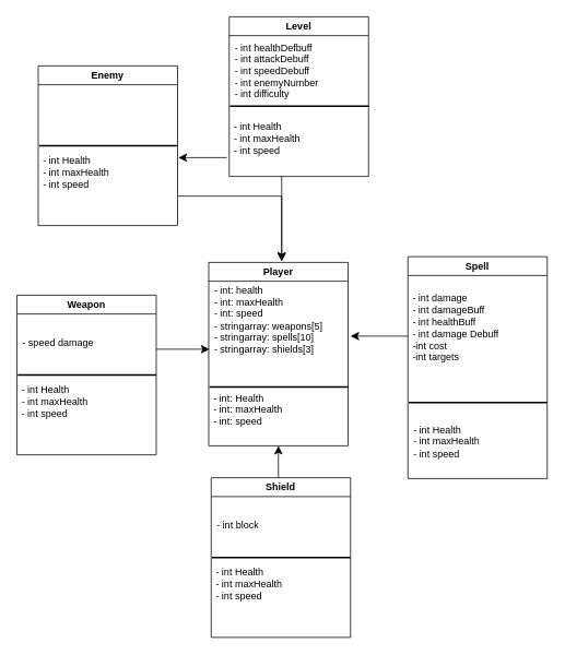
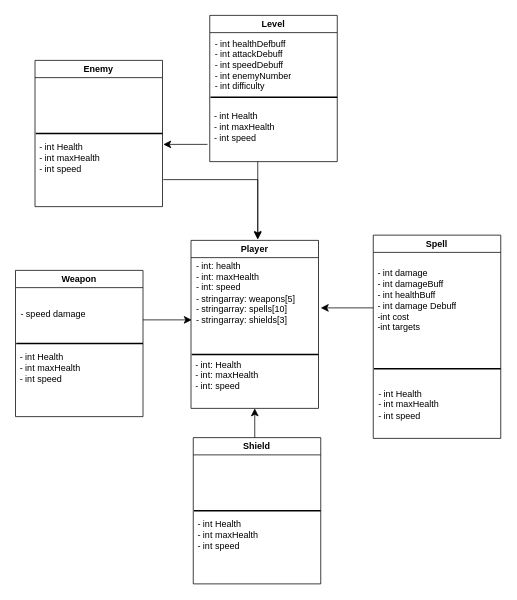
  <mxCell id="0" />
  <mxCell id="1" parent="0" />
  <mxCell id="2" value="Player" style="swimlane;whiteSpace=wrap;html=1;" vertex="1" parent="1"><mxGeometry x="254" y="320" width="170" height="224" as="geometry" /></mxCell>
  <mxCell id="3" value="&lt;div&gt;&lt;div&gt;- int: health&lt;/div&gt;&lt;div&gt;- int: maxHealth&lt;/div&gt;&lt;div&gt;- int: speed&lt;/div&gt;&lt;/div&gt;&lt;div&gt;- stringarray: weapons[5]&lt;/div&gt;&lt;div&gt;&lt;div style=&quot;border-color: var(--border-color);&quot;&gt;- stringarray: spells[10]&lt;/div&gt;&lt;div style=&quot;border-color: var(--border-color);&quot;&gt;&lt;div style=&quot;border-color: var(--border-color);&quot;&gt;- stringarray: shields[3]&lt;/div&gt;&lt;div style=&quot;border-color: var(--border-color);&quot;&gt;&lt;br style=&quot;border-color: var(--border-color);&quot;&gt;&lt;/div&gt;&lt;/div&gt;&lt;div style=&quot;border-color: var(--border-color);&quot;&gt;&lt;br style=&quot;border-color: var(--border-color);&quot;&gt;&lt;/div&gt;&lt;/div&gt;" style="text;strokeColor=none;fillColor=none;align=left;verticalAlign=middle;spacingLeft=4;spacingRight=4;overflow=hidden;points=[[0,0.5],[1,0.5]];portConstraint=eastwest;rotatable=0;whiteSpace=wrap;html=1;" vertex="1" parent="2"><mxGeometry x="1" y="25" width="165" height="116" as="geometry" /></mxCell>
  <mxCell id="4" value="" style="line;strokeWidth=2;html=1;" vertex="1" parent="2"><mxGeometry x="1" y="147" width="169" height="10" as="geometry" /></mxCell>
  <mxCell id="5" value="&lt;div&gt;&lt;div&gt;- int: Health&lt;/div&gt;&lt;div&gt;- int: maxHealth&lt;/div&gt;&lt;div&gt;- int: speed&lt;/div&gt;&lt;/div&gt;" style="text;strokeColor=none;fillColor=none;align=left;verticalAlign=middle;spacingLeft=4;spacingRight=4;overflow=hidden;points=[[0,0.5],[1,0.5]];portConstraint=eastwest;rotatable=0;whiteSpace=wrap;html=1;" vertex="1" parent="2"><mxGeometry y="147" width="165" height="66" as="geometry" /></mxCell>
  <mxCell id="6" value="Shield" style="swimlane;whiteSpace=wrap;html=1;" vertex="1" parent="1"><mxGeometry x="257" y="583" width="170" height="195" as="geometry" /></mxCell>
- <mxCell id="7" value="&lt;div&gt;&lt;div&gt;- int block&lt;/div&gt;&lt;/div&gt;" style="text;strokeColor=none;fillColor=none;align=left;verticalAlign=middle;spacingLeft=4;spacingRight=4;overflow=hidden;points=[[0,0.5],[1,0.5]];portConstraint=eastwest;rotatable=0;whiteSpace=wrap;html=1;" vertex="1" parent="6"><mxGeometry x="1" y="25" width="165" height="66" as="geometry" /></mxCell>
  <mxCell id="8" value="" style="line;strokeWidth=2;html=1;" vertex="1" parent="6"><mxGeometry x="1" y="92.5" width="169" height="10" as="geometry" /></mxCell>
  <mxCell id="9" value="&lt;div&gt;&lt;div&gt;- int Health&lt;/div&gt;&lt;div&gt;- int maxHealth&lt;/div&gt;&lt;div&gt;- int speed&lt;/div&gt;&lt;/div&gt;" style="text;strokeColor=none;fillColor=none;align=left;verticalAlign=middle;spacingLeft=4;spacingRight=4;overflow=hidden;points=[[0,0.5],[1,0.5]];portConstraint=eastwest;rotatable=0;whiteSpace=wrap;html=1;" vertex="1" parent="6"><mxGeometry y="97" width="165" height="66" as="geometry" /></mxCell>
  <mxCell id="10" value="Weapon" style="swimlane;whiteSpace=wrap;html=1;" vertex="1" parent="1"><mxGeometry x="20" y="360" width="170" height="195" as="geometry" /></mxCell>
  <mxCell id="11" value="- speed damage" style="text;strokeColor=none;fillColor=none;align=left;verticalAlign=middle;spacingLeft=4;spacingRight=4;overflow=hidden;points=[[0,0.5],[1,0.5]];portConstraint=eastwest;rotatable=0;whiteSpace=wrap;html=1;" vertex="1" parent="10"><mxGeometry x="1" y="25" width="165" height="66" as="geometry" /></mxCell>
  <mxCell id="12" value="" style="line;strokeWidth=2;html=1;" vertex="1" parent="10"><mxGeometry x="1" y="92.5" width="169" height="10" as="geometry" /></mxCell>
  <mxCell id="13" value="&lt;div&gt;&lt;div&gt;- int Health&lt;/div&gt;&lt;div&gt;- int maxHealth&lt;/div&gt;&lt;div&gt;- int speed&lt;/div&gt;&lt;/div&gt;" style="text;strokeColor=none;fillColor=none;align=left;verticalAlign=middle;spacingLeft=4;spacingRight=4;overflow=hidden;points=[[0,0.5],[1,0.5]];portConstraint=eastwest;rotatable=0;whiteSpace=wrap;html=1;" vertex="1" parent="10"><mxGeometry y="97" width="165" height="66" as="geometry" /></mxCell>
  <mxCell id="14" value="Spell" style="swimlane;whiteSpace=wrap;html=1;" vertex="1" parent="1"><mxGeometry x="497" y="313" width="170" height="271" as="geometry" /></mxCell>
  <mxCell id="15" value="&lt;div&gt;- int damage&lt;/div&gt;&lt;div&gt;- int damageBuff&lt;/div&gt;&lt;div&gt;- int healthBuff&lt;/div&gt;&lt;div&gt;- int damage Debuff&lt;/div&gt;&lt;div&gt;-int cost&lt;/div&gt;&lt;div&gt;-int targets&lt;/div&gt;" style="text;strokeColor=none;fillColor=none;align=left;verticalAlign=middle;spacingLeft=4;spacingRight=4;overflow=hidden;points=[[0,0.5],[1,0.5]];portConstraint=eastwest;rotatable=0;whiteSpace=wrap;html=1;" vertex="1" parent="14"><mxGeometry y="25" width="165" height="124" as="geometry" /></mxCell>
  <mxCell id="16" value="" style="line;strokeWidth=2;html=1;" vertex="1" parent="14"><mxGeometry x="1" y="173" width="169" height="10" as="geometry" /></mxCell>
  <mxCell id="17" value="&lt;div&gt;&lt;div&gt;- int Health&lt;/div&gt;&lt;div&gt;- int maxHealth&lt;/div&gt;&lt;div&gt;- int speed&lt;/div&gt;&lt;/div&gt;" style="text;strokeColor=none;fillColor=none;align=left;verticalAlign=middle;spacingLeft=4;spacingRight=4;overflow=hidden;points=[[0,0.5],[1,0.5]];portConstraint=eastwest;rotatable=0;whiteSpace=wrap;html=1;" vertex="1" parent="14"><mxGeometry x="1" y="193" width="165" height="66" as="geometry" /></mxCell>
  <mxCell id="18" value="" style="endArrow=classic;html=1;rounded=0;fontSize=12;startSize=8;endSize=8;" edge="1" parent="14"><mxGeometry width="50" height="50" relative="1" as="geometry"><mxPoint y="97" as="sourcePoint" /><mxPoint x="-70" y="97" as="targetPoint" /></mxGeometry></mxCell>
  <mxCell id="19" value="Level" style="swimlane;whiteSpace=wrap;html=1;" vertex="1" parent="1"><mxGeometry x="279" y="20" width="170" height="195" as="geometry" /></mxCell>
  <mxCell id="20" value="&lt;div&gt;- int healthDefbuff&lt;/div&gt;&lt;div&gt;- int attackDebuff&lt;/div&gt;&lt;div&gt;- int speedDebuff&lt;/div&gt;&lt;div&gt;- int enemyNumber&lt;/div&gt;&lt;div&gt;- int difficulty&lt;/div&gt;" style="text;strokeColor=none;fillColor=none;align=left;verticalAlign=middle;spacingLeft=4;spacingRight=4;overflow=hidden;points=[[0,0.5],[1,0.5]];portConstraint=eastwest;rotatable=0;whiteSpace=wrap;html=1;" vertex="1" parent="19"><mxGeometry x="1" y="25" width="165" height="81" as="geometry" /></mxCell>
  <mxCell id="21" value="" style="line;strokeWidth=2;html=1;" vertex="1" parent="19"><mxGeometry x="1" y="92.5" width="169" height="33.5" as="geometry" /></mxCell>
  <mxCell id="22" value="&lt;div&gt;&lt;div&gt;- int Health&lt;/div&gt;&lt;div&gt;- int maxHealth&lt;/div&gt;&lt;div&gt;- int speed&lt;/div&gt;&lt;/div&gt;" style="text;strokeColor=none;fillColor=none;align=left;verticalAlign=middle;spacingLeft=4;spacingRight=4;overflow=hidden;points=[[0,0.5],[1,0.5]];portConstraint=eastwest;rotatable=0;whiteSpace=wrap;html=1;" vertex="1" parent="19"><mxGeometry y="116" width="165" height="66" as="geometry" /></mxCell>
  <mxCell id="23" value="Enemy" style="swimlane;whiteSpace=wrap;html=1;" vertex="1" parent="1"><mxGeometry x="46" y="80" width="170" height="195" as="geometry" /></mxCell>
  <mxCell id="24" value="" style="line;strokeWidth=2;html=1;" vertex="1" parent="23"><mxGeometry x="1" y="92.5" width="169" height="10" as="geometry" /></mxCell>
  <mxCell id="25" value="&lt;div&gt;&lt;div&gt;- int Health&lt;/div&gt;&lt;div&gt;- int maxHealth&lt;/div&gt;&lt;div&gt;- int speed&lt;/div&gt;&lt;/div&gt;" style="text;strokeColor=none;fillColor=none;align=left;verticalAlign=middle;spacingLeft=4;spacingRight=4;overflow=hidden;points=[[0,0.5],[1,0.5]];portConstraint=eastwest;rotatable=0;whiteSpace=wrap;html=1;" vertex="1" parent="23"><mxGeometry y="97" width="165" height="66" as="geometry" /></mxCell>
  <mxCell id="26" value="" style="edgeStyle=elbowEdgeStyle;elbow=horizontal;endArrow=classic;html=1;curved=0;rounded=0;endSize=8;startSize=8;fontSize=12;" edge="1" parent="1"><mxGeometry width="50" height="50" relative="1" as="geometry"><mxPoint x="217" y="239" as="sourcePoint" /><mxPoint x="343" y="319" as="targetPoint" /><Array as="points"><mxPoint x="343" y="247" /></Array></mxGeometry></mxCell>
  <mxCell id="27" value="" style="endArrow=classic;html=1;rounded=0;fontSize=12;startSize=8;endSize=8;" edge="1" parent="1"><mxGeometry width="50" height="50" relative="1" as="geometry"><mxPoint x="343" y="215" as="sourcePoint" /><mxPoint x="343" y="318" as="targetPoint" /></mxGeometry></mxCell>
  <mxCell id="28" value="" style="endArrow=classic;html=1;rounded=0;fontSize=12;startSize=8;endSize=8;" edge="1" parent="1"><mxGeometry width="50" height="50" relative="1" as="geometry"><mxPoint x="276" y="192" as="sourcePoint" /><mxPoint x="217" y="192" as="targetPoint" /></mxGeometry></mxCell>
  <mxCell id="29" value="" style="endArrow=classic;html=1;rounded=0;fontSize=12;startSize=8;endSize=8;" edge="1" parent="1"><mxGeometry width="50" height="50" relative="1" as="geometry"><mxPoint x="190" y="426" as="sourcePoint" /><mxPoint x="255" y="426" as="targetPoint" /></mxGeometry></mxCell>
  <mxCell id="30" value="" style="endArrow=classic;html=1;rounded=0;fontSize=12;startSize=8;endSize=8;entryX=0.5;entryY=1;entryDx=0;entryDy=0;" edge="1" parent="1" target="2"><mxGeometry width="50" height="50" relative="1" as="geometry"><mxPoint x="339" y="583" as="sourcePoint" /><mxPoint x="389" y="533" as="targetPoint" /></mxGeometry></mxCell>
